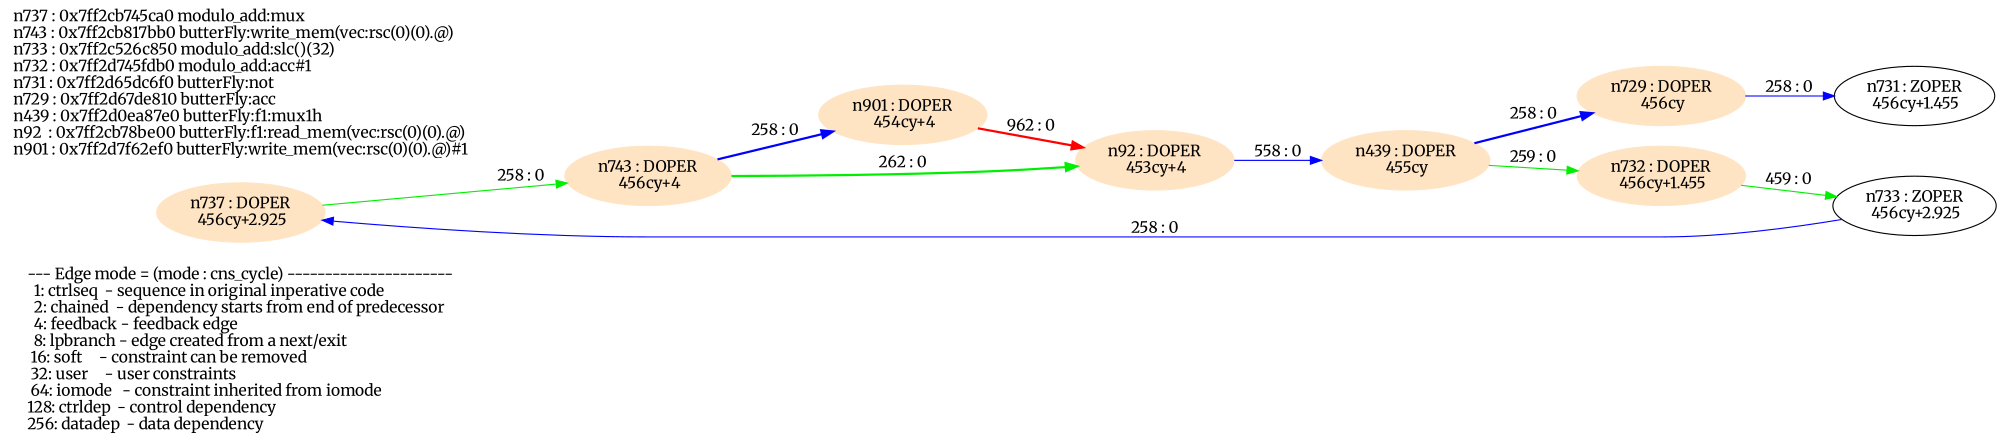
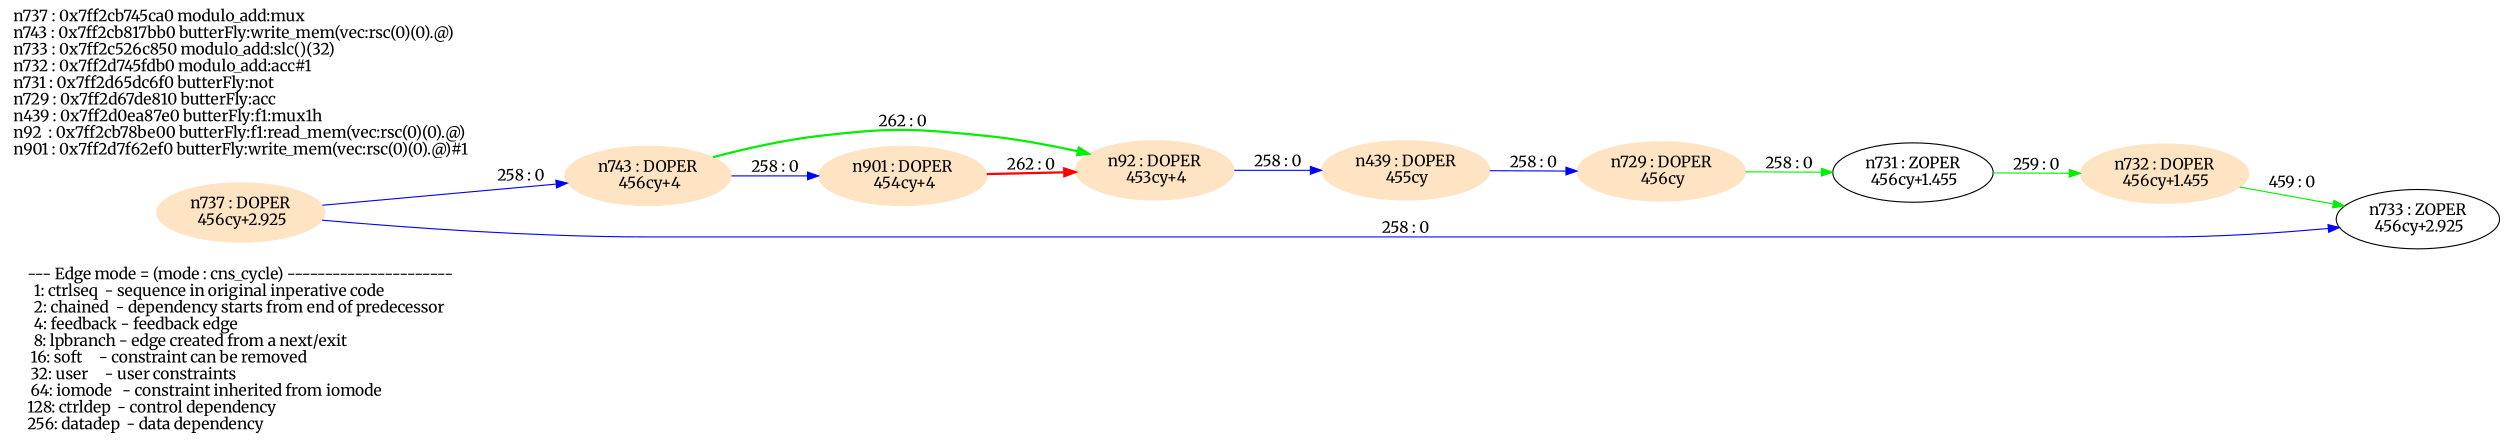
  digraph {
    fontname=Merriweather
    rankdir=LR
    node [fontname=Merriweather shape=ellipse color=bisque style=filled]
    edge [color=blue fontname=Merriweather]
    n1 [label="--- Edge mode = (mode : cns_cycle) ----------------------\l  1: ctrlseq  - sequence in original inperative code     \l  2: chained  - dependency starts from end of predecessor\l  4: feedback - feedback edge                            \l  8: lpbranch - edge created from a next/exit            \l 16: soft     - constraint can be removed                \l 32: user     - user constraints                         \l 64: iomode   - constraint inherited from iomode         \l128: ctrldep  - control dependency                       \l256: datadep  - data dependency                          \l" labeljust=left shape=none color="" style=""]
    n2 [label="n737 : DOPER\n 456cy+2.925\n"]
    n3 [label="n743 : DOPER\n 456cy+4\n"]
    n4 [label="n92 : DOPER\n 453cy+4\n"]
    n5 [label="n901 : DOPER\n 454cy+4\n"]
    n6 [label="n439 : DOPER\n 455cy\n"]
    n7 [label="n733 : ZOPER\n 456cy+2.925\n" color="" style=""]
    n8 [label="n732 : DOPER\n 456cy+1.455\n"]
    n9 [label="n731 : ZOPER\n 456cy+1.455\n" color="" style=""]
    n10 [label="n729 : DOPER\n 456cy\n"]
    n11 [label="n737 : 0x7ff2cb745ca0 modulo_add:mux\ln743 : 0x7ff2cb817bb0 butterFly:write_mem(vec:rsc(0)(0).@)\ln733 : 0x7ff2c526c850 modulo_add:slc()(32)\ln732 : 0x7ff2d745fdb0 modulo_add:acc#1\ln731 : 0x7ff2d65dc6f0 butterFly:not\ln729 : 0x7ff2d67de810 butterFly:acc\ln439 : 0x7ff2d0ea87e0 butterFly:f1:mux1h\ln92  : 0x7ff2cb78be00 butterFly:f1:read_mem(vec:rsc(0)(0).@)\ln901 : 0x7ff2d7f62ef0 butterFly:write_mem(vec:rsc(0)(0).@)#1\l" labeljust=left shape=none color="" style=""]
-   n2 -> n3 [color=green2 label="258 : 0"]
+   n2 -> n3 [label="258 : 0"]
    n3 -> n4 [color=green2 label="262 : 0" style=bold]
-   n3 -> n5 [label="258 : 0" style=bold]
-   n4 -> n6 [label="558 : 0"]
-   n5 -> n4 [color=red label="962 : 0" style=bold]
-   n6 -> n10 [label="258 : 0" style=bold]
-   n7 -> n2 [label="258 : 0"]
+   n3 -> n5 [label="258 : 0"]
+   n4 -> n6 [label="258 : 0"]
+   n5 -> n4 [color=red label="262 : 0" style=bold]
+   n6 -> n10 [label="258 : 0"]
+   n2 -> n7 [label="258 : 0"]
    n8 -> n7 [color=green2 label="459 : 0"]
-   n6 -> n8 [color=green2 label="259 : 0"]
-   n10 -> n9 [label="258 : 0"]
+   n9 -> n8 [color=green2 label="259 : 0"]
+   n10 -> n9 [color=green2 label="258 : 0"]
  }
